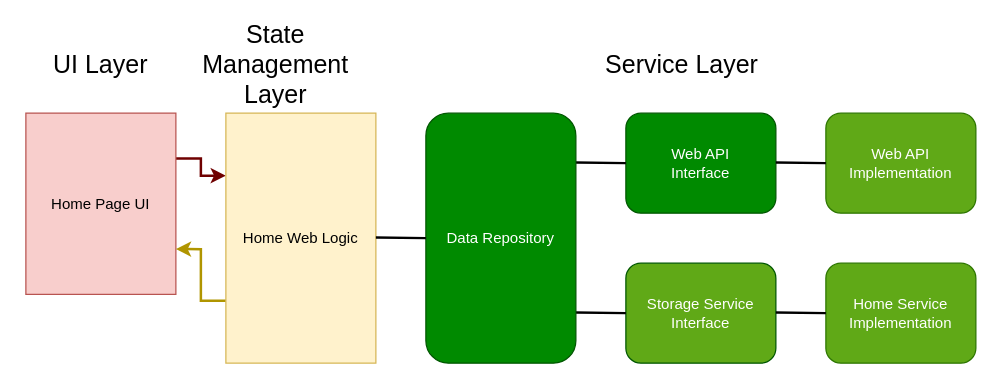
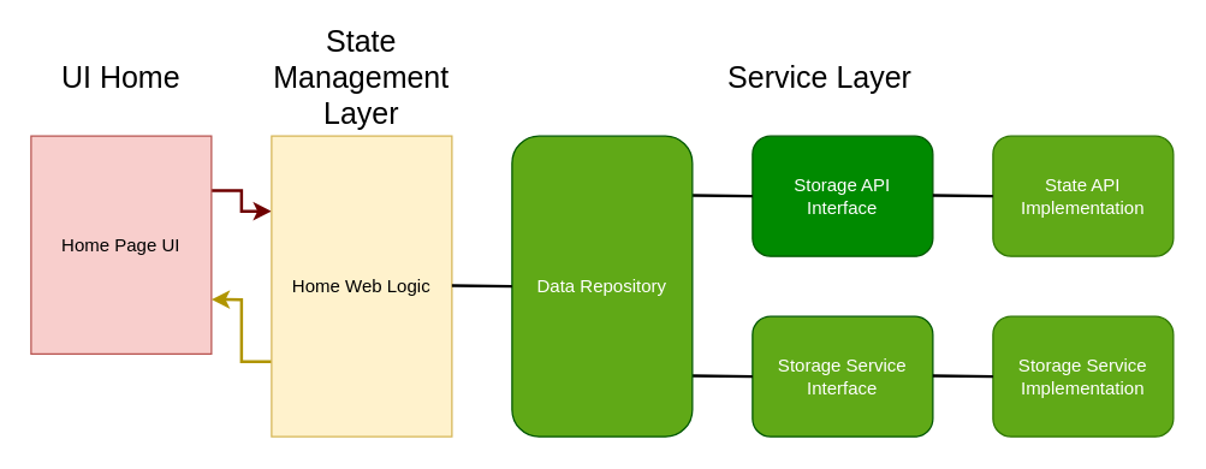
  <mxCell id="0" />
  <mxCell id="1" parent="0" />
  <mxCell id="2" style="edgeStyle=orthogonalEdgeStyle;rounded=0;orthogonalLoop=1;jettySize=auto;html=1;exitX=1;exitY=0.25;exitDx=0;exitDy=0;entryX=0;entryY=0.25;entryDx=0;entryDy=0;fillColor=#a20025;strokeColor=#6F0000;strokeWidth=2;" edge="1" parent="1" source="3" target="5"><mxGeometry relative="1" as="geometry" /></mxCell>
  <mxCell id="3" value="Home Page UI" style="rounded=0;whiteSpace=wrap;html=1;fillColor=#f8cecc;strokeColor=#b85450;" vertex="1" parent="1"><mxGeometry x="20" y="90" width="120" height="145" as="geometry" /></mxCell>
  <mxCell id="4" style="edgeStyle=orthogonalEdgeStyle;rounded=0;orthogonalLoop=1;jettySize=auto;html=1;exitX=0;exitY=0.75;exitDx=0;exitDy=0;entryX=1;entryY=0.75;entryDx=0;entryDy=0;strokeWidth=2;fillColor=#e3c800;strokeColor=#B09500;" edge="1" parent="1" source="5" target="3"><mxGeometry relative="1" as="geometry" /></mxCell>
  <mxCell id="5" value="Home Web Logic" style="rounded=0;whiteSpace=wrap;html=1;fillColor=#fff2cc;strokeColor=#d6b656;" vertex="1" parent="1"><mxGeometry x="180" y="90" width="120" height="200" as="geometry" /></mxCell>
  <mxCell id="6" value="&lt;div&gt;Storage Service&lt;/div&gt;&lt;div&gt;Interface&lt;br&gt;&lt;/div&gt;" style="rounded=1;whiteSpace=wrap;html=1;fillColor=#60a917;fontColor=#ffffff;strokeColor=#005700;" vertex="1" parent="1"><mxGeometry x="500" y="210" width="120" height="80" as="geometry" /></mxCell>
- <mxCell id="7" value="&lt;div&gt;Web API&lt;br&gt;&lt;/div&gt;&lt;div&gt;Interface&lt;br&gt;&lt;/div&gt;" style="rounded=1;whiteSpace=wrap;html=1;fillColor=#008a00;fontColor=#ffffff;strokeColor=#005700;" vertex="1" parent="1"><mxGeometry x="500" y="90" width="120" height="80" as="geometry" /></mxCell>
- <mxCell id="8" value="&lt;div&gt;Home Service&lt;/div&gt;&lt;div&gt;Implementation&lt;br&gt;&lt;/div&gt;" style="rounded=1;whiteSpace=wrap;html=1;fillColor=#60a917;fontColor=#ffffff;strokeColor=#2D7600;" vertex="1" parent="1"><mxGeometry x="660" y="210" width="120" height="80" as="geometry" /></mxCell>
- <mxCell id="9" value="&lt;div&gt;Web API&lt;br&gt;&lt;/div&gt;&lt;div&gt;Implementation&lt;br&gt;&lt;/div&gt;" style="rounded=1;whiteSpace=wrap;html=1;fillColor=#60a917;fontColor=#ffffff;strokeColor=#2D7600;" vertex="1" parent="1"><mxGeometry x="660" y="90" width="120" height="80" as="geometry" /></mxCell>
+ <mxCell id="7" value="&lt;div&gt;Storage API&lt;br&gt;&lt;/div&gt;&lt;div&gt;Interface&lt;br&gt;&lt;/div&gt;" style="rounded=1;whiteSpace=wrap;html=1;fillColor=#008a00;fontColor=#ffffff;strokeColor=#005700;" vertex="1" parent="1"><mxGeometry x="500" y="90" width="120" height="80" as="geometry" /></mxCell>
+ <mxCell id="8" value="&lt;div&gt;Storage Service&lt;/div&gt;&lt;div&gt;Implementation&lt;br&gt;&lt;/div&gt;" style="rounded=1;whiteSpace=wrap;html=1;fillColor=#60a917;fontColor=#ffffff;strokeColor=#2D7600;" vertex="1" parent="1"><mxGeometry x="660" y="210" width="120" height="80" as="geometry" /></mxCell>
+ <mxCell id="9" value="&lt;div&gt;State API&lt;br&gt;&lt;/div&gt;&lt;div&gt;Implementation&lt;br&gt;&lt;/div&gt;" style="rounded=1;whiteSpace=wrap;html=1;fillColor=#60a917;fontColor=#ffffff;strokeColor=#2D7600;" vertex="1" parent="1"><mxGeometry x="660" y="90" width="120" height="80" as="geometry" /></mxCell>
  <mxCell id="10" value="" style="endArrow=none;html=1;rounded=0;strokeWidth=2;endFill=0;" edge="1" parent="1"><mxGeometry width="50" height="50" relative="1" as="geometry"><mxPoint x="460" y="249.5" as="sourcePoint" /><mxPoint x="500" y="250" as="targetPoint" /></mxGeometry></mxCell>
  <mxCell id="11" value="" style="endArrow=none;html=1;rounded=0;strokeWidth=2;endFill=0;" edge="1" parent="1"><mxGeometry width="50" height="50" relative="1" as="geometry"><mxPoint x="460" y="129.5" as="sourcePoint" /><mxPoint x="500" y="130" as="targetPoint" /></mxGeometry></mxCell>
  <mxCell id="12" value="" style="endArrow=none;html=1;rounded=0;strokeWidth=2;endFill=0;" edge="1" parent="1"><mxGeometry width="50" height="50" relative="1" as="geometry"><mxPoint x="620" y="249.5" as="sourcePoint" /><mxPoint x="660" y="250" as="targetPoint" /></mxGeometry></mxCell>
  <mxCell id="13" value="" style="endArrow=none;html=1;rounded=0;strokeWidth=2;endFill=0;" edge="1" parent="1"><mxGeometry width="50" height="50" relative="1" as="geometry"><mxPoint x="620" y="129.5" as="sourcePoint" /><mxPoint x="660" y="130" as="targetPoint" /></mxGeometry></mxCell>
- <mxCell id="14" value="&lt;font style=&quot;font-size: 20px;&quot;&gt;UI Layer&lt;/font&gt;" style="text;html=1;strokeColor=none;fillColor=none;align=center;verticalAlign=middle;whiteSpace=wrap;rounded=0;" vertex="1" parent="1"><mxGeometry x="20" y="20" width="120" height="60" as="geometry" /></mxCell>
- <mxCell id="15" value="&lt;font style=&quot;font-size: 20px;&quot;&gt;State Management Layer&lt;/font&gt;" style="text;html=1;strokeColor=none;fillColor=none;align=center;verticalAlign=middle;whiteSpace=wrap;rounded=0;" vertex="1" parent="1"><mxGeometry x="160" y="20" width="120" height="60" as="geometry" /></mxCell>
+ <mxCell id="14" value="&lt;font style=&quot;font-size: 20px;&quot;&gt;UI Home&lt;/font&gt;" style="text;html=1;strokeColor=none;fillColor=none;align=center;verticalAlign=middle;whiteSpace=wrap;rounded=0;" vertex="1" parent="1"><mxGeometry x="20" y="20" width="120" height="60" as="geometry" /></mxCell>
+ <mxCell id="15" value="&lt;font style=&quot;font-size: 20px;&quot;&gt;State Management Layer&lt;/font&gt;" style="text;html=1;strokeColor=none;fillColor=none;align=center;verticalAlign=middle;whiteSpace=wrap;rounded=0;" vertex="1" parent="1"><mxGeometry x="180" y="20" width="120" height="60" as="geometry" /></mxCell>
  <mxCell id="16" value="&lt;font style=&quot;font-size: 20px;&quot;&gt;Service Layer&lt;br&gt;&lt;/font&gt;" style="text;html=1;strokeColor=none;fillColor=none;align=center;verticalAlign=middle;whiteSpace=wrap;rounded=0;" vertex="1" parent="1"><mxGeometry x="475" y="20" width="140" height="60" as="geometry" /></mxCell>
- <mxCell id="17" value="&lt;div&gt;Data Repository&lt;br&gt;&lt;/div&gt;" style="rounded=1;whiteSpace=wrap;html=1;fillColor=#008a00;fontColor=#ffffff;strokeColor=#005700;" vertex="1" parent="1"><mxGeometry x="340" y="90" width="120" height="200" as="geometry" /></mxCell>
+ <mxCell id="17" value="&lt;div&gt;Data Repository&lt;br&gt;&lt;/div&gt;" style="rounded=1;whiteSpace=wrap;html=1;fillColor=#60a917;fontColor=#ffffff;strokeColor=#005700;" vertex="1" parent="1"><mxGeometry x="340" y="90" width="120" height="200" as="geometry" /></mxCell>
  <mxCell id="18" value="" style="endArrow=none;html=1;rounded=0;strokeWidth=2;endFill=0;" edge="1" parent="1"><mxGeometry width="50" height="50" relative="1" as="geometry"><mxPoint x="300" y="189.5" as="sourcePoint" /><mxPoint x="340" y="190" as="targetPoint" /></mxGeometry></mxCell>
